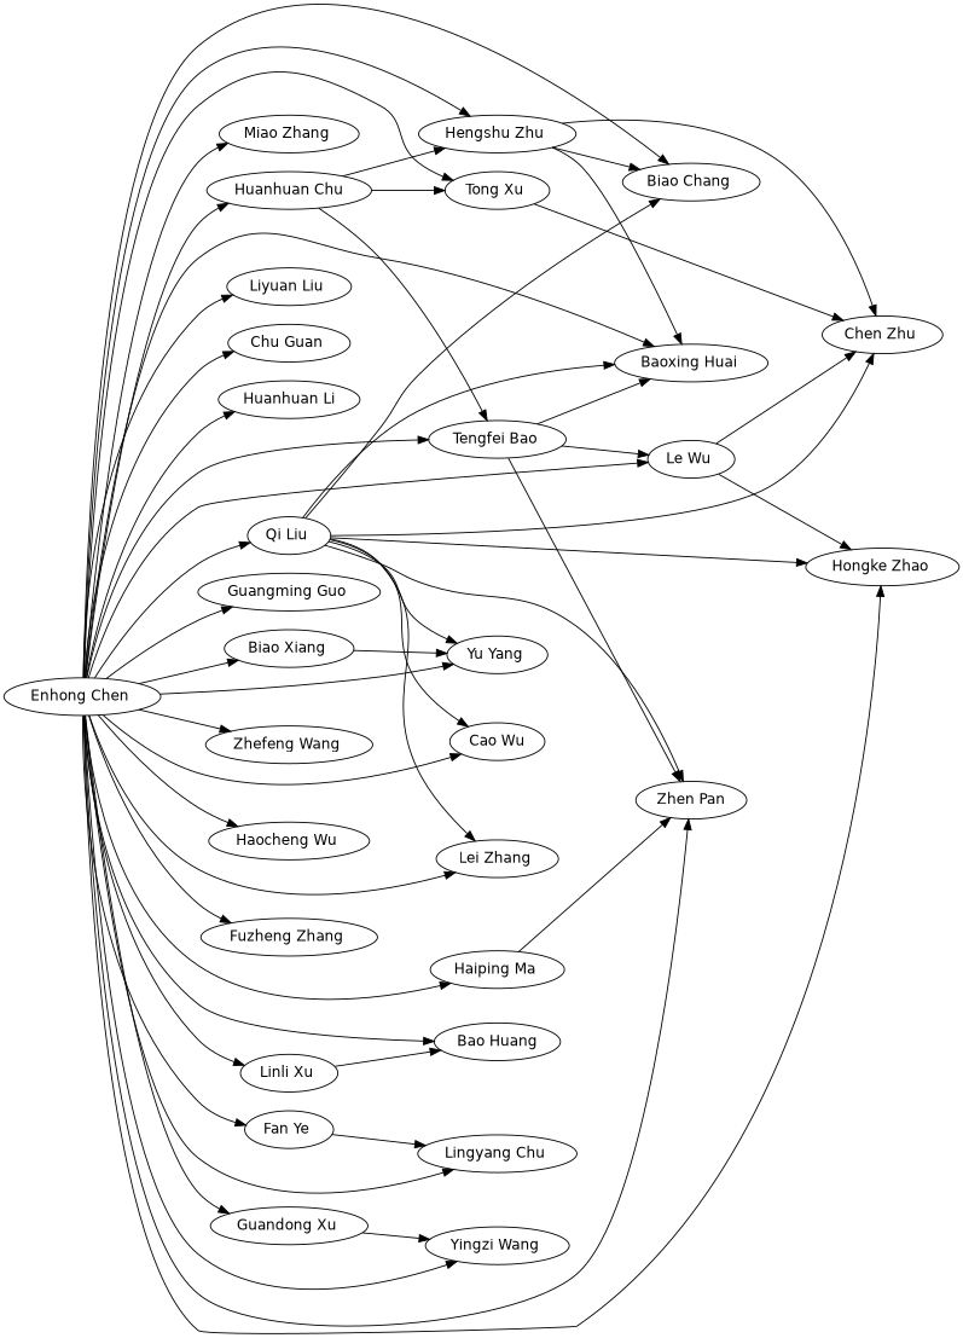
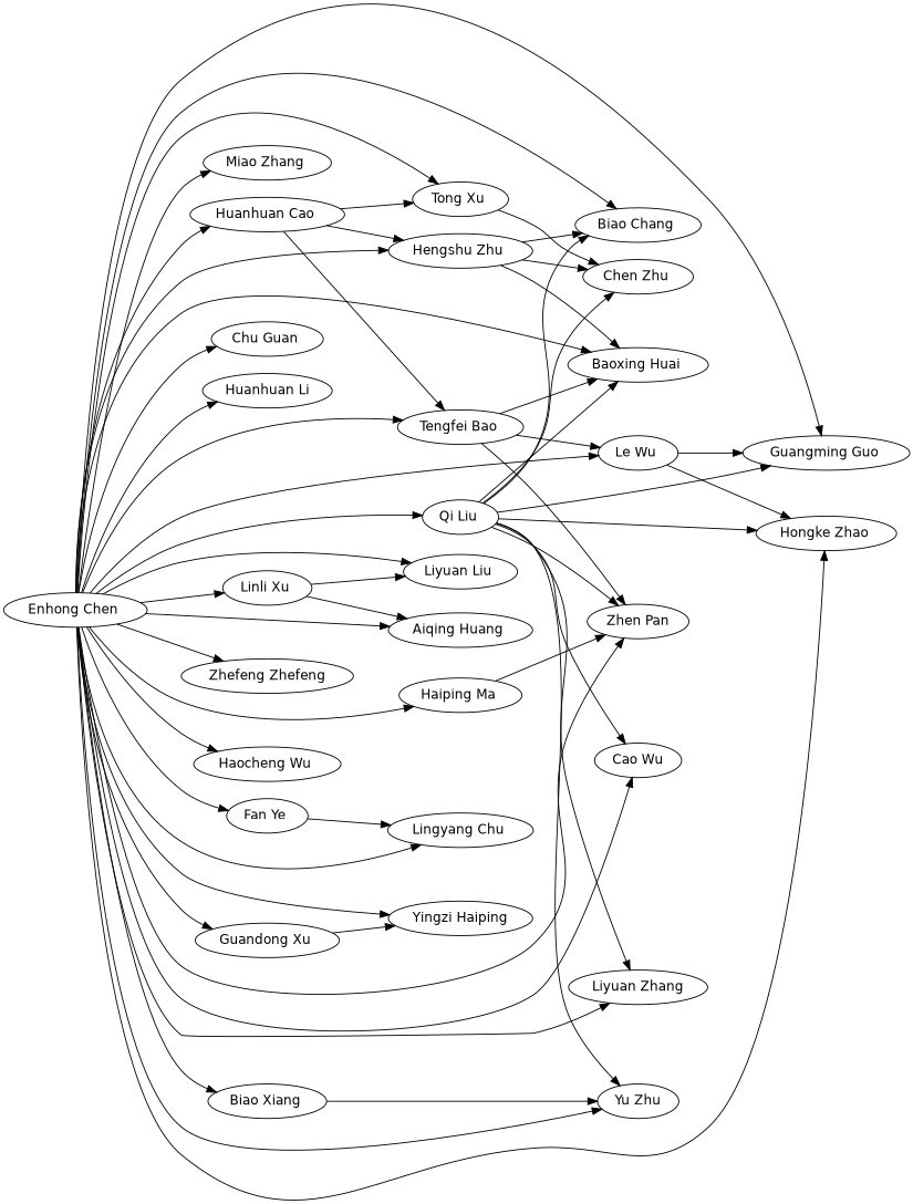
  strict digraph {
    fontname="DejaVu Sans"
    rankdir=LR
    node [fontname="DejaVu Sans"]
    edge [fontname="DejaVu Sans"]
    "Enhong Chen "
    "Qi Liu "
    "Biao Chang "
    "Hengshu Zhu "
    "Miao Zhang "
-   "Huanhuan Cao " [label="Huanhuan Chu"]
+   "Huanhuan Cao "
    "Zhen Pan"
    "Liyuan Liu "
    "Chu Guan "
    n10 [label="Huanhuan Li"]
-   "Aiqing Huang " [label="Bao Huang"]
+   "Aiqing Huang "
    "Tengfei Bao "
    "Lingyang Chu "
    "Guangming Guo "
-   "Yingzi Wang "
-   "Yu Yang "
-   "Zhefeng Wang "
+   "Yingzi Wang " [label="Yingzi Haiping"]
+   "Yu Yang " [label="Yu Zhu"]
+   "Zhefeng Wang " [label="Zhefeng Zhefeng"]
    "Biao Xiang "
    "Haocheng Wu "
    n20 [label="Cao Wu"]
-   "Fuzheng Zhang "
    "Haiping Ma "
    "Fan Ye "
    "Guandong Xu "
-   "Lei Zhang "
+   "Lei Zhang " [label="Liyuan Zhang"]
    "Baoxing Huai "
    "Le Wu "
    "Hongke Zhao "
    "Tong Xu "
    "Linli Xu "
    "Chen Zhu "
    "Enhong Chen " -> "Qi Liu "
    "Enhong Chen " -> "Biao Chang "
    "Enhong Chen " -> "Hengshu Zhu "
    "Enhong Chen " -> "Miao Zhang "
    "Enhong Chen " -> "Huanhuan Cao "
    "Enhong Chen " -> "Zhen Pan"
    "Enhong Chen " -> "Liyuan Liu "
    "Enhong Chen " -> "Chu Guan "
    "Enhong Chen " -> n10
    "Enhong Chen " -> "Aiqing Huang "
    "Enhong Chen " -> "Tengfei Bao "
    "Enhong Chen " -> "Lingyang Chu "
    "Enhong Chen " -> "Guangming Guo "
    "Enhong Chen " -> "Yingzi Wang "
    "Enhong Chen " -> "Yu Yang "
    "Enhong Chen " -> "Zhefeng Wang "
    "Enhong Chen " -> "Biao Xiang "
    "Enhong Chen " -> "Haocheng Wu "
    "Enhong Chen " -> n20
-   "Enhong Chen " -> "Fuzheng Zhang "
    "Enhong Chen " -> "Haiping Ma "
    "Enhong Chen " -> "Fan Ye "
    "Enhong Chen " -> "Guandong Xu "
    "Enhong Chen " -> "Lei Zhang "
    "Enhong Chen " -> "Baoxing Huai "
    "Enhong Chen " -> "Le Wu "
    "Enhong Chen " -> "Hongke Zhao "
    "Enhong Chen " -> "Tong Xu "
    "Enhong Chen " -> "Linli Xu "
    "Qi Liu " -> "Biao Chang "
    "Qi Liu " -> "Zhen Pan"
+   "Qi Liu " -> "Guangming Guo "
    "Qi Liu " -> "Yu Yang "
    "Qi Liu " -> n20
    "Qi Liu " -> "Lei Zhang "
    "Qi Liu " -> "Baoxing Huai "
    "Qi Liu " -> "Hongke Zhao "
    "Qi Liu " -> "Chen Zhu "
    "Hengshu Zhu " -> "Biao Chang "
    "Hengshu Zhu " -> "Baoxing Huai "
    "Hengshu Zhu " -> "Chen Zhu "
    "Huanhuan Cao " -> "Hengshu Zhu "
    "Huanhuan Cao " -> "Tengfei Bao "
    "Huanhuan Cao " -> "Tong Xu "
    "Tengfei Bao " -> "Zhen Pan"
    "Tengfei Bao " -> "Baoxing Huai "
    "Tengfei Bao " -> "Le Wu "
    "Biao Xiang " -> "Yu Yang "
    "Haiping Ma " -> "Zhen Pan"
    "Fan Ye " -> "Lingyang Chu "
    "Guandong Xu " -> "Yingzi Wang "
-   "Le Wu " -> "Chen Zhu "
+   "Le Wu " -> "Guangming Guo "
    "Le Wu " -> "Hongke Zhao "
    "Tong Xu " -> "Chen Zhu "
+   "Linli Xu " -> "Liyuan Liu "
    "Linli Xu " -> "Aiqing Huang "
  }
